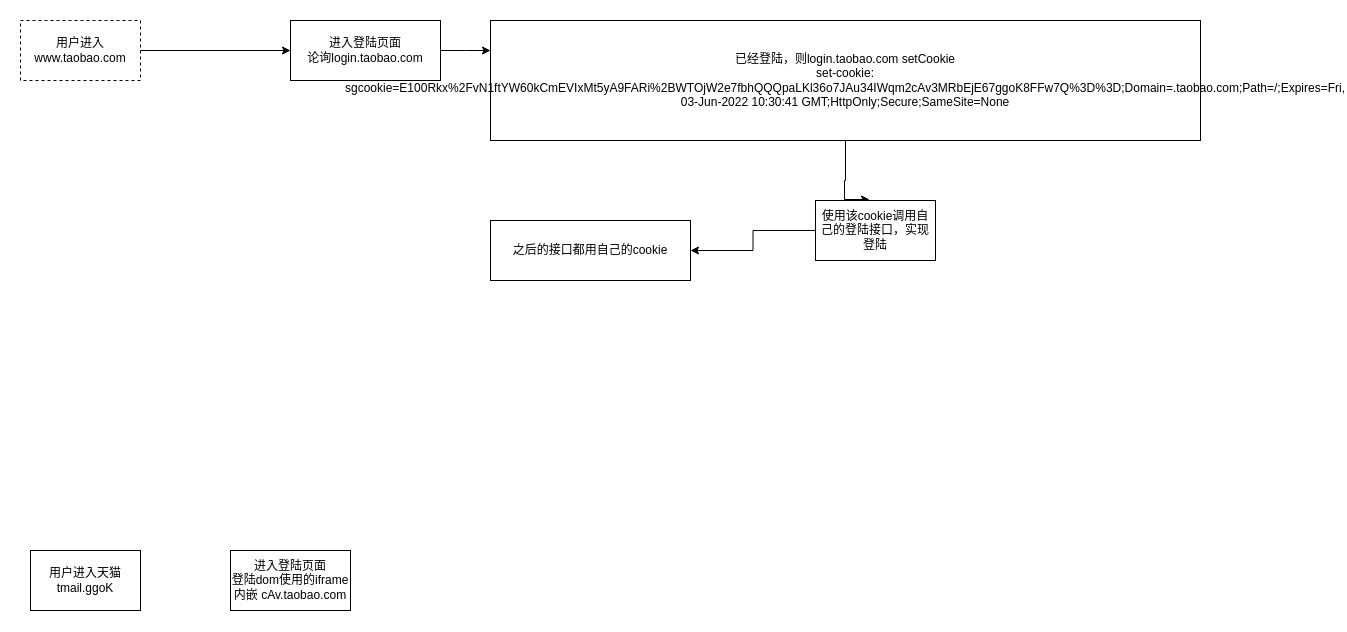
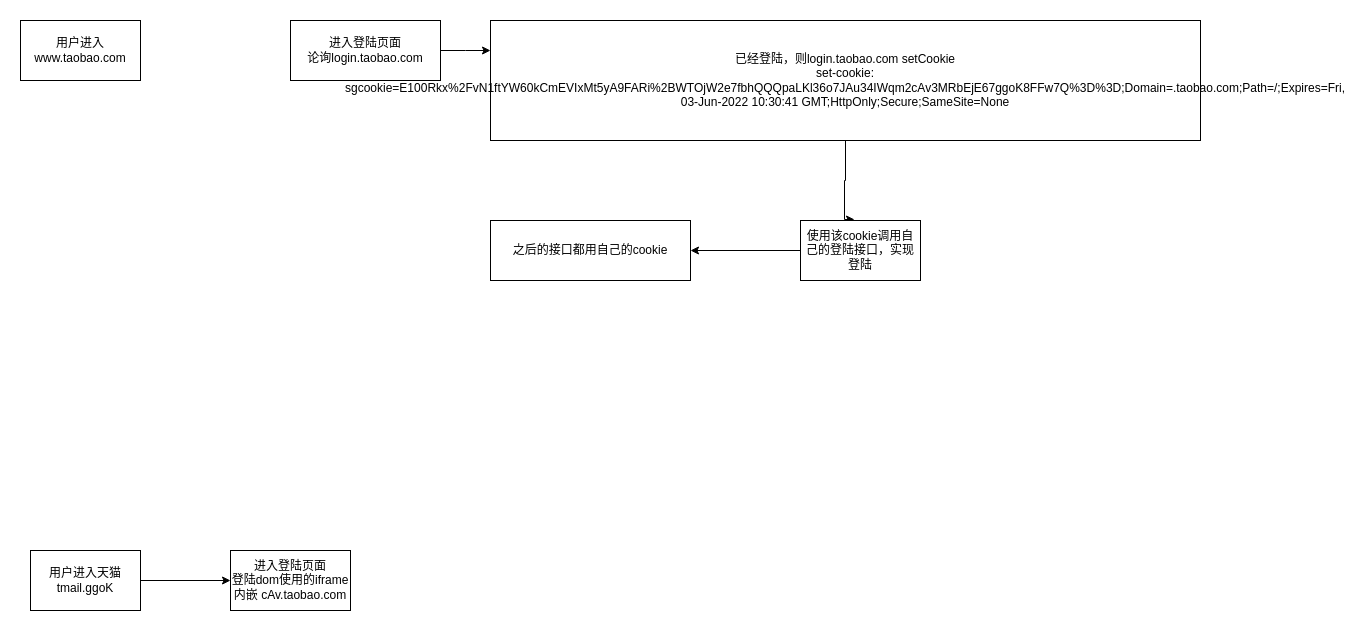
  <mxCell id="0" />
  <mxCell id="1" parent="0" />
- <mxCell id="2" style="edgeStyle=orthogonalEdgeStyle;rounded=0;orthogonalLoop=1;jettySize=auto;html=1;exitX=1;exitY=0.5;exitDx=0;exitDy=0;entryX=0;entryY=0.5;entryDx=0;entryDy=0;" edge="1" parent="1" source="3" target="5"><mxGeometry relative="1" as="geometry"><mxPoint x="290" y="220" as="targetPoint" /></mxGeometry></mxCell>
- <mxCell id="3" value="&lt;span&gt;用户进入www.taobao.com&lt;/span&gt;" style="rounded=0;whiteSpace=wrap;html=1;dashed=1;" vertex="1" parent="1"><mxGeometry x="20" y="20" width="120" height="60" as="geometry" /></mxCell>
+ <mxCell id="3" value="&lt;span&gt;用户进入www.taobao.com&lt;/span&gt;" style="rounded=0;whiteSpace=wrap;html=1;" vertex="1" parent="1"><mxGeometry x="20" y="20" width="120" height="60" as="geometry" /></mxCell>
  <mxCell id="4" style="edgeStyle=orthogonalEdgeStyle;rounded=0;orthogonalLoop=1;jettySize=auto;html=1;" edge="1" parent="1" source="5"><mxGeometry relative="1" as="geometry"><mxPoint x="490" y="50" as="targetPoint" /></mxGeometry></mxCell>
  <mxCell id="5" value="进入登陆页面&lt;br&gt;&lt;div style=&quot;text-align: left&quot;&gt;论询login.taobao.com&lt;/div&gt;" style="rounded=0;whiteSpace=wrap;html=1;" vertex="1" parent="1"><mxGeometry x="290" y="20" width="150" height="60" as="geometry" /></mxCell>
  <mxCell id="6" style="edgeStyle=orthogonalEdgeStyle;rounded=0;orthogonalLoop=1;jettySize=auto;html=1;entryX=0.45;entryY=-0.017;entryDx=0;entryDy=0;entryPerimeter=0;" edge="1" parent="1" source="7" target="12"><mxGeometry relative="1" as="geometry"><mxPoint x="845" y="190" as="targetPoint" /><Array as="points"><mxPoint x="845" y="180" /><mxPoint x="844" y="180" /></Array></mxGeometry></mxCell>
  <mxCell id="7" value="已经登陆，则login.taobao.com setCookie&lt;br&gt;set-cookie: sgcookie=E100Rkx%2FvN1ftYW60kCmEVIxMt5yA9FARi%2BWTOjW2e7fbhQQQpaLKl36o7JAu34IWqm2cAv3MRbEjE67ggoK8FFw7Q%3D%3D;Domain=.taobao.com;Path=/;Expires=Fri, 03-Jun-2022 10:30:41 GMT;HttpOnly;Secure;SameSite=None" style="rounded=0;html=1;textDirection=ltr;whiteSpace=wrap;" vertex="1" parent="1"><mxGeometry x="490" y="20" width="710" height="120" as="geometry" /></mxCell>
+ <mxCell id="8" style="edgeStyle=orthogonalEdgeStyle;rounded=0;orthogonalLoop=1;jettySize=auto;html=1;entryX=0;entryY=0.5;entryDx=0;entryDy=0;" edge="1" parent="1" source="9" target="10"><mxGeometry relative="1" as="geometry" /></mxCell>
  <mxCell id="9" value="用户进入天猫&lt;br&gt;tmail.ggoK" style="rounded=0;whiteSpace=wrap;html=1;" vertex="1" parent="1"><mxGeometry x="30" y="550" width="110" height="60" as="geometry" /></mxCell>
  <mxCell id="10" value="进入登陆页面&lt;br&gt;登陆dom使用的iframe 内嵌 cAv.taobao.com" style="rounded=0;whiteSpace=wrap;html=1;" vertex="1" parent="1"><mxGeometry x="230" y="550" width="120" height="60" as="geometry" /></mxCell>
  <mxCell id="11" style="edgeStyle=orthogonalEdgeStyle;rounded=0;orthogonalLoop=1;jettySize=auto;html=1;entryX=1;entryY=0.5;entryDx=0;entryDy=0;" edge="1" parent="1" source="12" target="13"><mxGeometry relative="1" as="geometry"><mxPoint x="640" y="430" as="targetPoint" /></mxGeometry></mxCell>
- <mxCell id="12" value="使用该cookie调用自己的登陆接口，实现登陆" style="rounded=0;whiteSpace=wrap;html=1;" vertex="1" parent="1"><mxGeometry x="815" y="200" width="120" height="60" as="geometry" /></mxCell>
+ <mxCell id="12" value="使用该cookie调用自己的登陆接口，实现登陆" style="rounded=0;whiteSpace=wrap;html=1;" vertex="1" parent="1"><mxGeometry x="800" y="220" width="120" height="60" as="geometry" /></mxCell>
  <mxCell id="13" value="之后的接口都用自己的cookie" style="rounded=0;whiteSpace=wrap;html=1;" vertex="1" parent="1"><mxGeometry x="490" y="220" width="200" height="60" as="geometry" /></mxCell>
